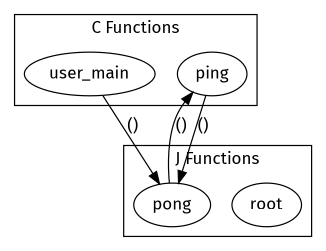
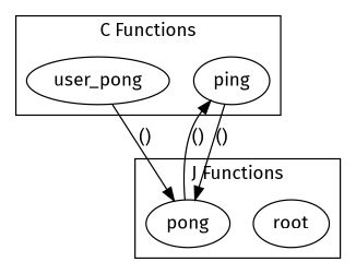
  digraph {
    fontname="Fira Sans"
    node [fontname="Fira Sans"]
    edge [fontname="Fira Sans"]
    ping
-   user_main
+   user_main [label=user_pong]
    root
    pong
    subgraph cluster_1 {
      label="C Functions"
      ping
      user_main
    }
    subgraph cluster_2 {
      label="J Functions"
      root
      pong
    }
    ping -> pong [label="()"]
    user_main -> pong [label="()"]
    pong -> ping [label="()"]
  }
